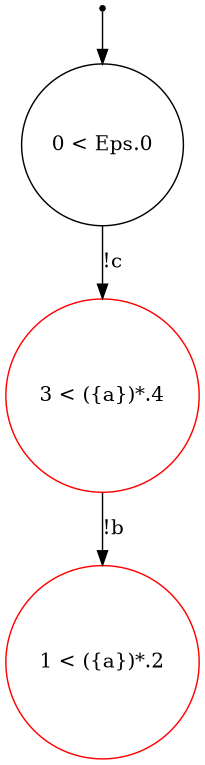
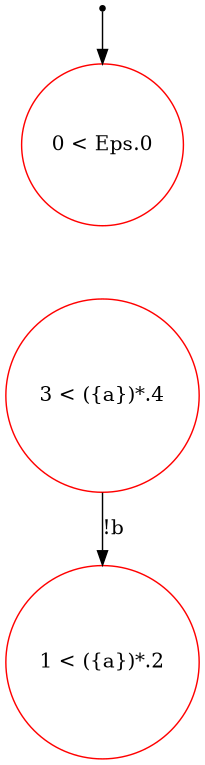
  digraph {
    node [shape=circle]
    ENTRY [shape=point]
-   n2 [label="0 < Eps.0\n"]
+   n2 [label="0 < Eps.0\n" color=red]
    n3 [color=red label="3 < ({a})*.4\n"]
    n4 [color=red label="1 < ({a})*.2\n"]
    ENTRY -> n2
-   n2 -> n3 [label="!c"]
    n3 -> n4 [label="!b"]
  }
